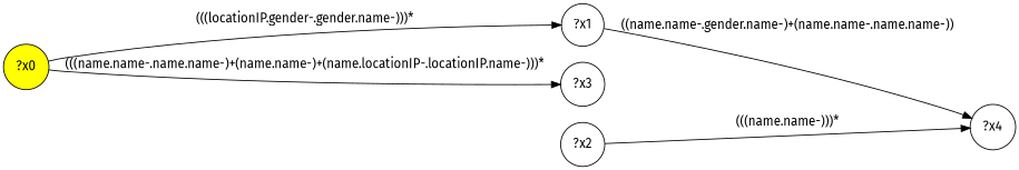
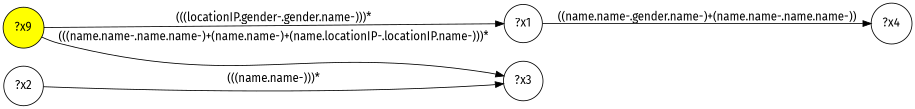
  digraph {
    fontname="Fira Sans"
    rankdir=LR
    node [fontname="Fira Sans" shape=circle]
    edge [fontname="Fira Sans"]
-   n1 [fillcolor=yellow label="?x0" style="filled,"]
+   n1 [fillcolor=yellow label="?x9" style="filled,"]
    n2 [label="?x1"]
    n3 [label="?x3"]
    n4 [label="?x4"]
    n5 [label="?x2"]
    n1 -> n2 [label="(((locationIP.gender-.gender.name-)))*"]
    n1 -> n3 [label="(((name.name-.name.name-)+(name.name-)+(name.locationIP-.locationIP.name-)))*"]
    n2 -> n4 [label="((name.name-.gender.name-)+(name.name-.name.name-))"]
-   n5 -> n4 [label="(((name.name-)))*"]
+   n5 -> n3 [label="(((name.name-)))*"]
  }
